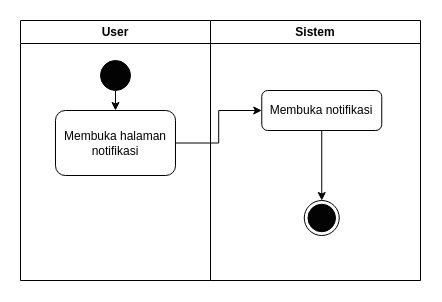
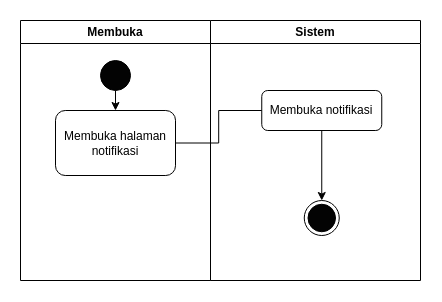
  <mxCell id="0" />
  <mxCell id="1" parent="0" />
- <mxCell id="2" value="User" style="swimlane;whiteSpace=wrap;html=1;" parent="1" vertex="1"><mxGeometry x="20" y="20" width="190" height="260" as="geometry" /></mxCell>
+ <mxCell id="2" value="Membuka" style="swimlane;whiteSpace=wrap;html=1;" parent="1" vertex="1"><mxGeometry x="20" y="20" width="190" height="260" as="geometry" /></mxCell>
  <mxCell id="3" style="edgeStyle=orthogonalEdgeStyle;rounded=0;orthogonalLoop=1;jettySize=auto;html=1;exitX=0.5;exitY=1;exitDx=0;exitDy=0;entryX=0.5;entryY=0;entryDx=0;entryDy=0;" parent="2" source="4" target="5" edge="1"><mxGeometry relative="1" as="geometry" /></mxCell>
  <mxCell id="4" value="" style="ellipse;whiteSpace=wrap;html=1;aspect=fixed;fillColor=#030303;" parent="2" vertex="1"><mxGeometry x="80" y="40" width="30" height="30" as="geometry" /></mxCell>
  <mxCell id="5" value="Membuka halaman notifikasi" style="rounded=1;whiteSpace=wrap;html=1;" parent="2" vertex="1"><mxGeometry x="35" y="90" width="120" height="65" as="geometry" /></mxCell>
  <mxCell id="6" value="Sistem" style="swimlane;whiteSpace=wrap;html=1;" parent="1" vertex="1"><mxGeometry x="210" y="20" width="210" height="260" as="geometry" /></mxCell>
  <mxCell id="7" value="Membuka notifikasi" style="rounded=1;whiteSpace=wrap;html=1;" parent="6" vertex="1"><mxGeometry x="51.25" y="70" width="120" height="40" as="geometry" /></mxCell>
  <mxCell id="8" style="edgeStyle=orthogonalEdgeStyle;rounded=0;orthogonalLoop=1;jettySize=auto;html=1;exitX=0.5;exitY=1;exitDx=0;exitDy=0;entryX=0.5;entryY=0;entryDx=0;entryDy=0;" parent="6" edge="1"><mxGeometry relative="1" as="geometry"><mxPoint x="163.75" y="220" as="sourcePoint" /></mxGeometry></mxCell>
  <mxCell id="9" style="edgeStyle=orthogonalEdgeStyle;rounded=0;orthogonalLoop=1;jettySize=auto;html=1;" parent="6" source="7" target="10" edge="1"><mxGeometry relative="1" as="geometry"><mxPoint x="111.25" y="240.0" as="sourcePoint" /></mxGeometry></mxCell>
  <mxCell id="10" value="" style="ellipse;whiteSpace=wrap;html=1;aspect=fixed;gradientColor=none;strokeColor=default;strokeWidth=1;" parent="6" vertex="1"><mxGeometry x="93.75" y="180" width="35" height="35" as="geometry" /></mxCell>
  <mxCell id="11" value="" style="ellipse;whiteSpace=wrap;html=1;aspect=fixed;fillColor=#030303;" parent="6" vertex="1"><mxGeometry x="97.5" y="183.75" width="27.5" height="27.5" as="geometry" /></mxCell>
- <mxCell id="12" style="edgeStyle=orthogonalEdgeStyle;rounded=0;orthogonalLoop=1;jettySize=auto;html=1;exitX=1;exitY=0.5;exitDx=0;exitDy=0;entryX=0;entryY=0.5;entryDx=0;entryDy=0;" parent="1" source="5" target="7" edge="1"><mxGeometry relative="1" as="geometry" /></mxCell>
+ <mxCell id="12" style="edgeStyle=orthogonalEdgeStyle;rounded=0;orthogonalLoop=1;jettySize=auto;html=1;exitX=1;exitY=0.5;exitDx=0;exitDy=0;entryX=0;entryY=0.5;entryDx=0;entryDy=0;endArrow=none;" parent="1" source="5" target="7" edge="1"><mxGeometry relative="1" as="geometry" /></mxCell>
